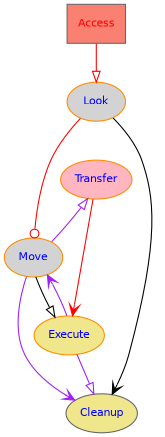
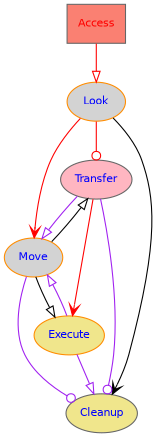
  digraph {
    node [color=gray40 fillcolor=lightgrey fontcolor=blue fontname=Helvetica fontsize=10 shape=oval style=filled]
    edge [arrowhead=onormal color=purple style=solid]
    Access [fillcolor=salmon fontcolor=red shape=box]
    Look [color=darkorange]
-   Transfer [color=darkorange fillcolor=lightpink]
+   Transfer [fillcolor=lightpink]
    Move [color=darkorange]
    Cleanup [fillcolor=khaki]
    Execute [color=darkorange fillcolor=khaki]
    Access -> Look [color=red minlen=1]
-   Look -> Move [arrowhead=odot color=red]
+   Look -> Transfer [arrowhead=odot color=red]
+   Look -> Move [arrowhead=vee color=red]
    Look -> Cleanup [arrowhead=vee color=black]
+   Transfer -> Move
+   Transfer -> Cleanup [arrowhead=odot]
    Transfer -> Execute [arrowhead=vee color=red]
-   Move -> Transfer
-   Move -> Cleanup [arrowhead=vee]
+   Move -> Transfer [color=black]
+   Move -> Cleanup [arrowhead=odot]
    Move -> Execute [color=black]
-   Execute -> Move [arrowhead=vee]
+   Execute -> Move
    Execute -> Cleanup
  }
